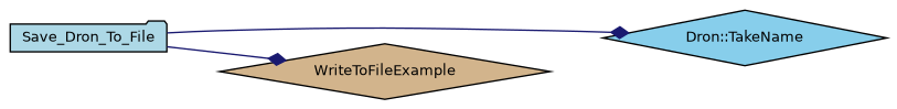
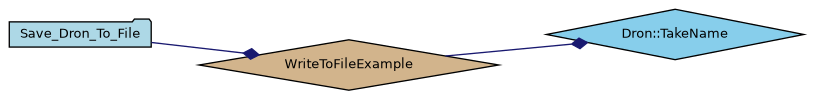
  digraph {
    rankdir=LR
    node [color=black fontname=Helvetica fontsize=10 shape=diamond style=filled]
    edge [arrowhead=diamond color=midnightblue fontname=Helvetica fontsize=10 labelfontname=Helvetica labelfontsize=10 style=solid]
    n1 [fillcolor=lightblue fontcolor=black height=0.2 label=Save_Dron_To_File shape=folder width=0.4]
    n2 [fillcolor=skyblue height=0.2 label="Dron::TakeName" width=0.4]
    n3 [fillcolor=tan height=0.2 label=WriteToFileExample width=0.4]
-   n1 -> n2
+   n3 -> n2
    n1 -> n3
  }
